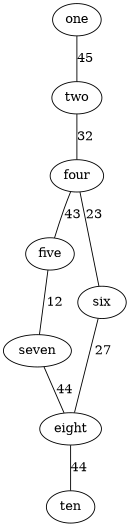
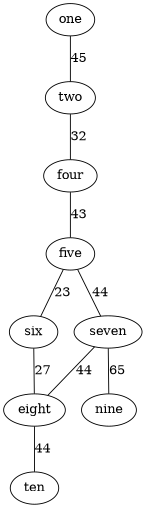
  graph {
    one
    two
    four
    five
    six
    seven
    eight
+   nine
    ten
    one -- two [label=45]
    two -- four [label=32]
    four -- five [label=43]
-   four -- six [label=23]
-   five -- seven [label=12]
+   five -- six [label=23]
+   five -- seven [label=44]
    six -- eight [label=27]
    seven -- eight [label=44]
+   seven -- nine [label=65]
    eight -- ten [label=44]
  }
